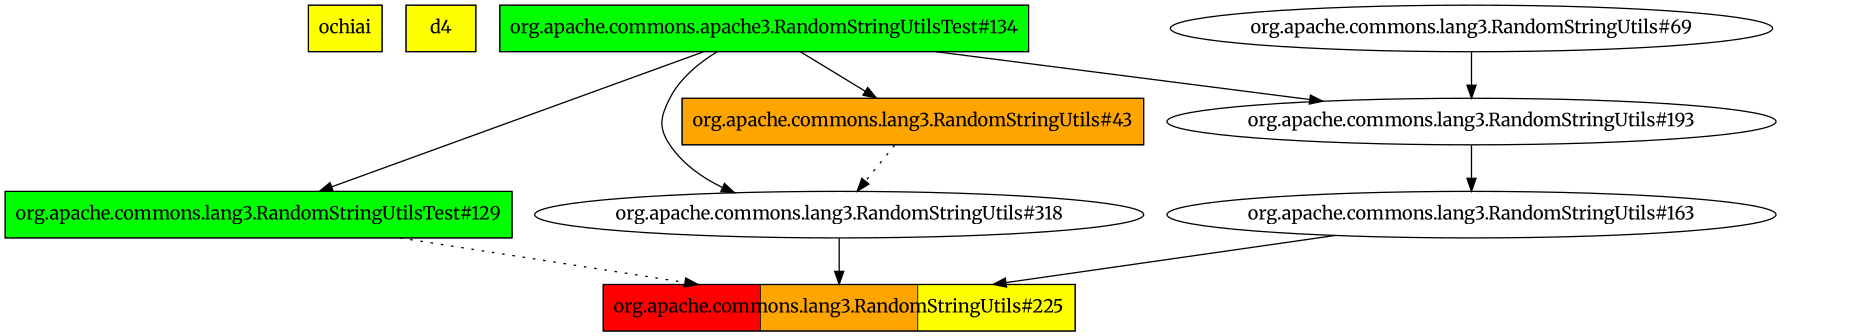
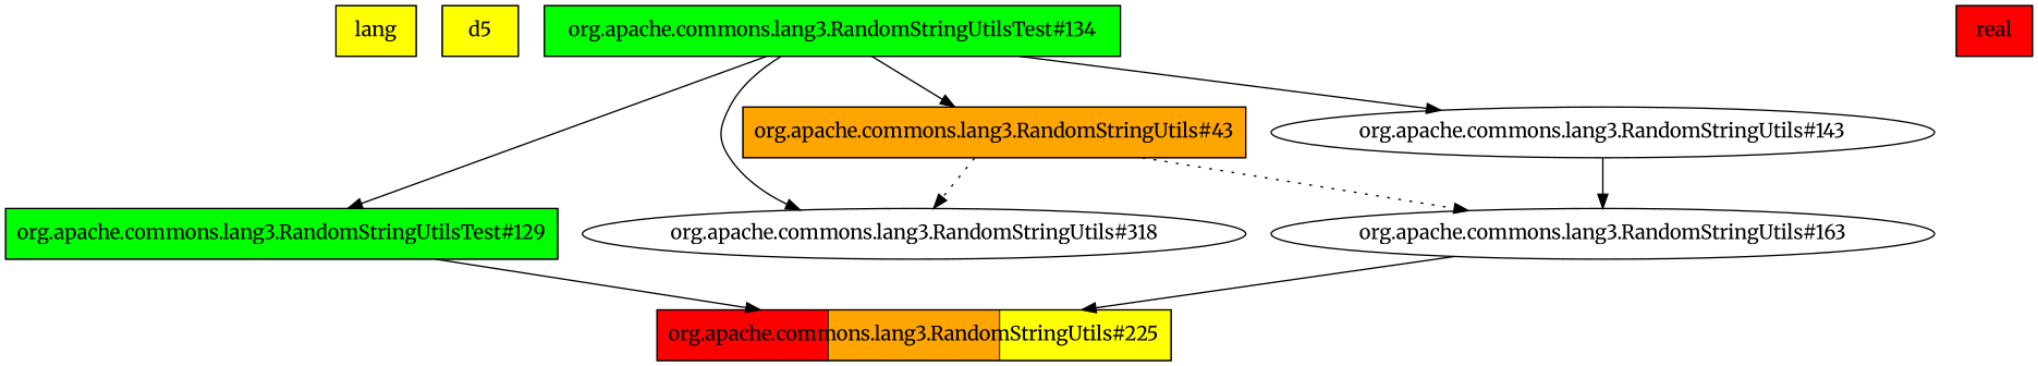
  digraph {
    fontname=Merriweather
    node [fontname=Merriweather shape=box style=striped]
    edge [fontname=Merriweather]
-   ochiai [fillcolor=yellow]
-   d4 [fillcolor=yellow]
-   "org.apache.commons.lang3.RandomStringUtilsTest#134" [fillcolor=green label="org.apache.commons.apache3.RandomStringUtilsTest#134"]
+   ochiai [fillcolor=yellow label=lang]
+   d4 [fillcolor=yellow label=d5]
+   "org.apache.commons.lang3.RandomStringUtilsTest#134" [fillcolor=green]
    "org.apache.commons.lang3.RandomStringUtils#43" [fillcolor=orange]
    "org.apache.commons.lang3.RandomStringUtils#318" [shape="" style=""]
-   "org.apache.commons.lang3.RandomStringUtils#143" [label="org.apache.commons.lang3.RandomStringUtils#193" shape="" style=""]
+   "org.apache.commons.lang3.RandomStringUtils#143" [shape="" style=""]
    "org.apache.commons.lang3.RandomStringUtilsTest#129" [fillcolor=green]
    "org.apache.commons.lang3.RandomStringUtils#163" [shape="" style=""]
    "org.apache.commons.lang3.RandomStringUtils#225" [fillcolor="red:orange:yellow"]
-   "org.apache.commons.lang3.RandomStringUtils#69" [shape="" style=""]
+   real [fillcolor=red]
    "org.apache.commons.lang3.RandomStringUtilsTest#134" -> "org.apache.commons.lang3.RandomStringUtils#43"
    "org.apache.commons.lang3.RandomStringUtilsTest#134" -> "org.apache.commons.lang3.RandomStringUtils#318"
    "org.apache.commons.lang3.RandomStringUtilsTest#134" -> "org.apache.commons.lang3.RandomStringUtils#143"
    "org.apache.commons.lang3.RandomStringUtilsTest#134" -> "org.apache.commons.lang3.RandomStringUtilsTest#129"
    "org.apache.commons.lang3.RandomStringUtils#43" -> "org.apache.commons.lang3.RandomStringUtils#318" [style=dotted]
-   "org.apache.commons.lang3.RandomStringUtils#318" -> "org.apache.commons.lang3.RandomStringUtils#225"
+   "org.apache.commons.lang3.RandomStringUtils#43" -> "org.apache.commons.lang3.RandomStringUtils#163" [style=dotted]
    "org.apache.commons.lang3.RandomStringUtils#143" -> "org.apache.commons.lang3.RandomStringUtils#163"
-   "org.apache.commons.lang3.RandomStringUtilsTest#129" -> "org.apache.commons.lang3.RandomStringUtils#225" [style=dotted]
+   "org.apache.commons.lang3.RandomStringUtilsTest#129" -> "org.apache.commons.lang3.RandomStringUtils#225"
    "org.apache.commons.lang3.RandomStringUtils#163" -> "org.apache.commons.lang3.RandomStringUtils#225"
-   "org.apache.commons.lang3.RandomStringUtils#69" -> "org.apache.commons.lang3.RandomStringUtils#143"
  }
